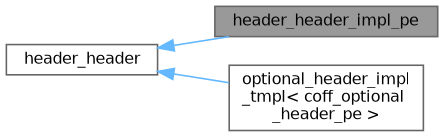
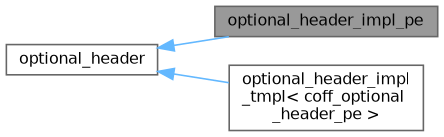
  digraph {
    rankdir=LR
    node [color=gray40 fillcolor=white fontname=Helvetica fontsize=10 shape=box style=filled]
    edge [color=steelblue1 dir=back fontname=Helvetica fontsize=10 labelfontname=Helvetica labelfontsize=10 style=solid]
-   n1 [fillcolor=grey60 fontcolor=black height=0.2 label=header_header_impl_pe width=0.4]
+   n1 [fillcolor=grey60 fontcolor=black height=0.2 label=optional_header_impl_pe width=0.4]
    n2 [height=0.2 label="optional_header_impl\l_tmpl\< coff_optional\l_header_pe \>" width=0.4]
-   n3 [height=0.2 label=header_header width=0.4]
+   n3 [height=0.2 label=optional_header width=0.4]
    n3 -> n1
    n3 -> n2
  }
